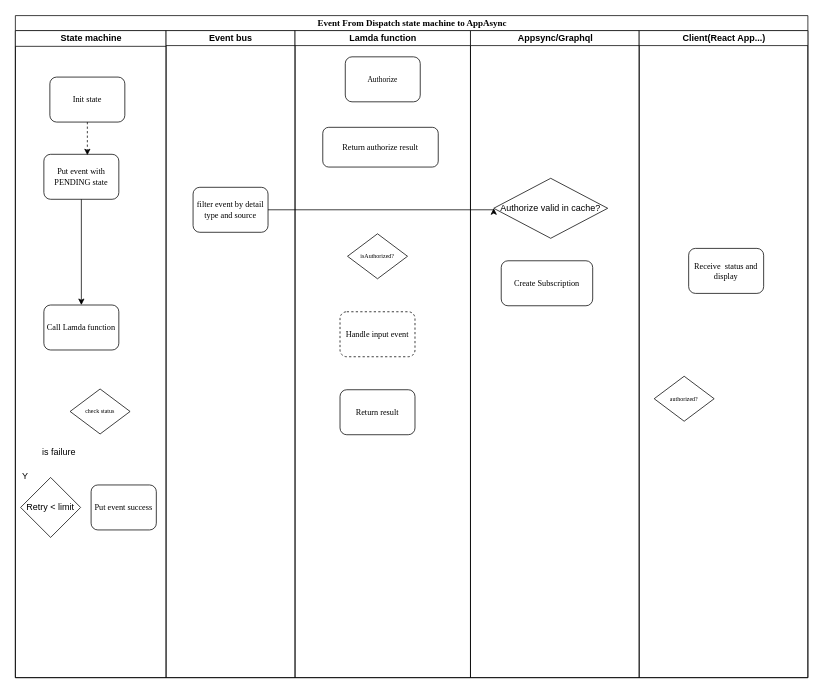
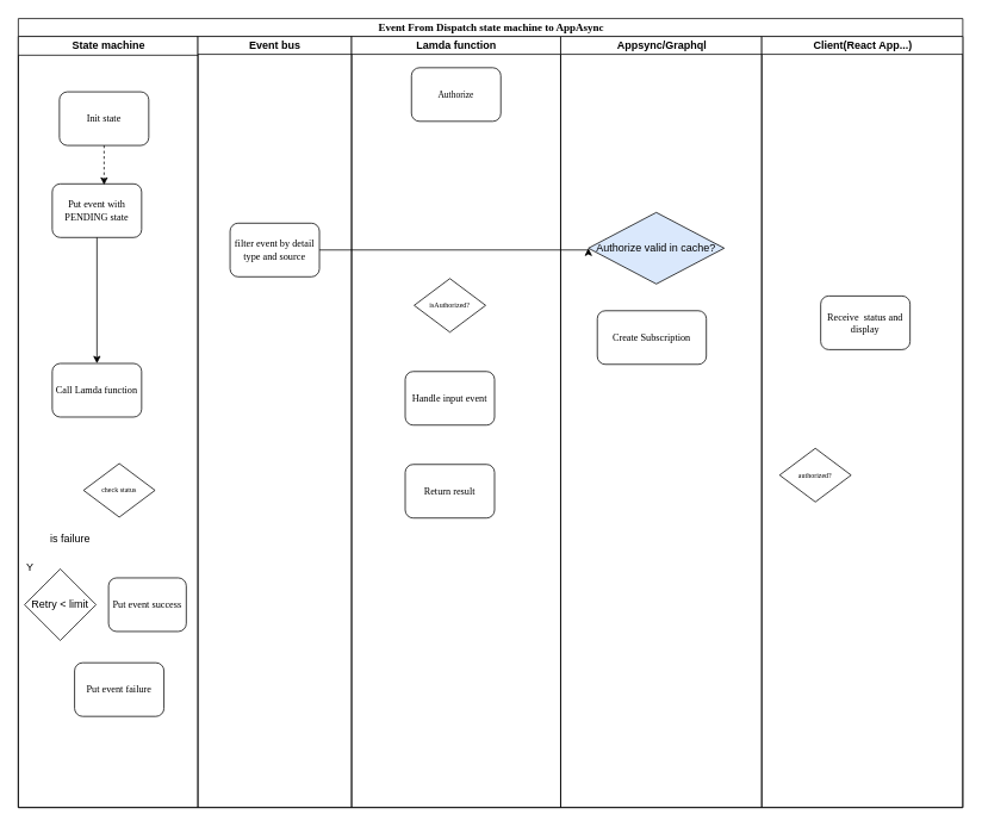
  <mxCell id="0" />
  <mxCell id="1" parent="0" />
  <mxCell id="2" value="&lt;font style=&quot;font-size: 12px;&quot;&gt;Event From Dispatch state machine to AppAsync&lt;/font&gt;" style="swimlane;html=1;childLayout=stackLayout;startSize=20;rounded=0;shadow=0;labelBackgroundColor=none;strokeWidth=1;fontFamily=Verdana;fontSize=8;align=center;" parent="1" vertex="1"><mxGeometry x="20" y="20" width="1057" height="883" as="geometry" /></mxCell>
  <mxCell id="3" value="State machine" style="swimlane;html=1;startSize=21;" parent="2" vertex="1"><mxGeometry y="20" width="201" height="863" as="geometry" /></mxCell>
  <mxCell id="4" value="&lt;span style=&quot;font-size: 11px;&quot;&gt;Init state&lt;/span&gt;" style="rounded=1;whiteSpace=wrap;html=1;shadow=0;labelBackgroundColor=none;strokeWidth=1;fontFamily=Verdana;fontSize=8;align=center;" parent="3" vertex="1"><mxGeometry x="46" y="62" width="100" height="60" as="geometry" /></mxCell>
  <mxCell id="5" value="&lt;font style=&quot;font-size: 11px;&quot;&gt;Put event with PENDING state&lt;/font&gt;" style="rounded=1;whiteSpace=wrap;html=1;shadow=0;labelBackgroundColor=none;strokeWidth=1;fontFamily=Verdana;fontSize=8;align=center;" vertex="1" parent="3"><mxGeometry x="38" y="165" width="100" height="60" as="geometry" /></mxCell>
  <mxCell id="6" value="&lt;font style=&quot;font-size: 11px;&quot;&gt;Call Lamda function&lt;/font&gt;" style="rounded=1;whiteSpace=wrap;html=1;shadow=0;labelBackgroundColor=none;strokeWidth=1;fontFamily=Verdana;fontSize=8;align=center;" vertex="1" parent="3"><mxGeometry x="38" y="366" width="100" height="60" as="geometry" /></mxCell>
  <mxCell id="7" value="check status" style="rhombus;whiteSpace=wrap;html=1;rounded=0;shadow=0;labelBackgroundColor=none;strokeWidth=1;fontFamily=Verdana;fontSize=8;align=center;" vertex="1" parent="3"><mxGeometry x="73" y="478" width="80" height="60" as="geometry" /></mxCell>
  <mxCell id="8" value="Retry &amp;lt; limit" style="rhombus;whiteSpace=wrap;html=1;" vertex="1" parent="3"><mxGeometry x="7" y="596" width="80" height="80" as="geometry" /></mxCell>
  <mxCell id="9" value="is failure" style="text;html=1;align=center;verticalAlign=middle;resizable=0;points=[];autosize=1;strokeColor=none;fillColor=none;" vertex="1" parent="3"><mxGeometry x="26" y="550" width="63" height="26" as="geometry" /></mxCell>
  <mxCell id="10" value="Y" style="text;html=1;align=center;verticalAlign=middle;resizable=0;points=[];autosize=1;strokeColor=none;fillColor=none;" vertex="1" parent="3"><mxGeometry y="582" width="26" height="26" as="geometry" /></mxCell>
+ <mxCell id="11" value="&lt;font style=&quot;font-size: 11px;&quot;&gt;Put event failure&lt;/font&gt;" style="rounded=1;whiteSpace=wrap;html=1;shadow=0;labelBackgroundColor=none;strokeWidth=1;fontFamily=Verdana;fontSize=8;align=center;" vertex="1" parent="3"><mxGeometry x="63" y="701" width="100" height="60" as="geometry" /></mxCell>
  <mxCell id="12" value="&lt;font style=&quot;font-size: 11px;&quot;&gt;Put event success&lt;/font&gt;" style="rounded=1;whiteSpace=wrap;html=1;shadow=0;labelBackgroundColor=none;strokeWidth=1;fontFamily=Verdana;fontSize=8;align=center;" vertex="1" parent="3"><mxGeometry x="101" y="606" width="87" height="60" as="geometry" /></mxCell>
  <mxCell id="13" style="edgeStyle=orthogonalEdgeStyle;rounded=0;orthogonalLoop=1;jettySize=auto;html=1;entryX=0.58;entryY=0.02;entryDx=0;entryDy=0;entryPerimeter=0;dashed=1;" edge="1" parent="3" source="4" target="5"><mxGeometry relative="1" as="geometry" /></mxCell>
  <mxCell id="14" value="Event bus" style="swimlane;html=1;startSize=20;" parent="2" vertex="1"><mxGeometry x="201" y="20" width="172" height="863" as="geometry" /></mxCell>
  <mxCell id="15" value="&lt;font style=&quot;font-size: 11px;&quot;&gt;filter event by detail type and source&lt;/font&gt;" style="rounded=1;whiteSpace=wrap;html=1;shadow=0;labelBackgroundColor=none;strokeWidth=1;fontFamily=Verdana;fontSize=8;align=center;" parent="14" vertex="1"><mxGeometry x="36" y="209" width="100" height="60" as="geometry" /></mxCell>
  <mxCell id="16" value="Lamda function" style="swimlane;html=1;startSize=20;" parent="2" vertex="1"><mxGeometry x="373" y="20" width="234" height="863" as="geometry" /></mxCell>
  <mxCell id="17" value="&lt;font style=&quot;font-size: 10px;&quot;&gt;Authorize&lt;/font&gt;" style="rounded=1;whiteSpace=wrap;html=1;shadow=0;labelBackgroundColor=none;strokeWidth=1;fontFamily=Verdana;fontSize=8;align=center;" parent="16" vertex="1"><mxGeometry x="67" y="35" width="100" height="60" as="geometry" /></mxCell>
- <mxCell id="18" value="&lt;font style=&quot;font-size: 11px;&quot;&gt;Handle input event&lt;/font&gt;" style="rounded=1;whiteSpace=wrap;html=1;shadow=0;labelBackgroundColor=none;strokeWidth=1;fontFamily=Verdana;fontSize=8;align=center;dashed=1;" parent="16" vertex="1"><mxGeometry x="60" y="375" width="100" height="60" as="geometry" /></mxCell>
- <mxCell id="19" value="&lt;font style=&quot;font-size: 11px;&quot;&gt;Return&amp;nbsp;authorize result&lt;/font&gt;" style="rounded=1;whiteSpace=wrap;html=1;shadow=0;labelBackgroundColor=none;strokeWidth=1;fontFamily=Verdana;fontSize=8;align=center;" parent="16" vertex="1"><mxGeometry x="37" y="129" width="154" height="53" as="geometry" /></mxCell>
+ <mxCell id="18" value="&lt;font style=&quot;font-size: 11px;&quot;&gt;Handle input event&lt;/font&gt;" style="rounded=1;whiteSpace=wrap;html=1;shadow=0;labelBackgroundColor=none;strokeWidth=1;fontFamily=Verdana;fontSize=8;align=center;" parent="16" vertex="1"><mxGeometry x="60" y="375" width="100" height="60" as="geometry" /></mxCell>
  <mxCell id="20" value="isAuthorized?" style="rhombus;whiteSpace=wrap;html=1;rounded=0;shadow=0;labelBackgroundColor=none;strokeWidth=1;fontFamily=Verdana;fontSize=8;align=center;" parent="16" vertex="1"><mxGeometry x="70" y="271" width="80" height="60" as="geometry" /></mxCell>
  <mxCell id="21" value="&lt;font style=&quot;font-size: 11px;&quot;&gt;Return result&lt;/font&gt;" style="rounded=1;whiteSpace=wrap;html=1;shadow=0;labelBackgroundColor=none;strokeWidth=1;fontFamily=Verdana;fontSize=8;align=center;" parent="16" vertex="1"><mxGeometry x="60" y="479" width="100" height="60" as="geometry" /></mxCell>
  <mxCell id="22" value="Appsync/Graphql" style="swimlane;html=1;startSize=20;" parent="2" vertex="1"><mxGeometry x="607" y="20" width="225" height="863" as="geometry" /></mxCell>
  <mxCell id="23" value="&lt;font style=&quot;font-size: 11px;&quot;&gt;Create&amp;nbsp;Subscription&lt;/font&gt;" style="rounded=1;whiteSpace=wrap;html=1;shadow=0;labelBackgroundColor=none;strokeWidth=1;fontFamily=Verdana;fontSize=8;align=center;" parent="22" vertex="1"><mxGeometry x="41" y="307" width="122" height="60" as="geometry" /></mxCell>
- <mxCell id="24" value="Authorize valid in cache?" style="rhombus;whiteSpace=wrap;html=1;" vertex="1" parent="22"><mxGeometry x="31" y="197" width="152" height="80" as="geometry" /></mxCell>
+ <mxCell id="24" value="Authorize valid in cache?" style="rhombus;whiteSpace=wrap;html=1;fillColor=#dae8fc;" vertex="1" parent="22"><mxGeometry x="31" y="197" width="152" height="80" as="geometry" /></mxCell>
  <mxCell id="25" value="Client(React App...)" style="swimlane;html=1;startSize=20;" vertex="1" parent="2"><mxGeometry x="832" y="20" width="225" height="863" as="geometry" /></mxCell>
  <mxCell id="26" value="&lt;font style=&quot;font-size: 11px;&quot;&gt;Receive&amp;nbsp; status and display&lt;/font&gt;" style="rounded=1;whiteSpace=wrap;html=1;shadow=0;labelBackgroundColor=none;strokeWidth=1;fontFamily=Verdana;fontSize=8;align=center;" vertex="1" parent="25"><mxGeometry x="66" y="290.5" width="100" height="60" as="geometry" /></mxCell>
  <mxCell id="27" value="authorized?" style="rhombus;whiteSpace=wrap;html=1;rounded=0;shadow=0;labelBackgroundColor=none;strokeWidth=1;fontFamily=Verdana;fontSize=8;align=center;" vertex="1" parent="25"><mxGeometry x="20" y="461" width="80" height="60" as="geometry" /></mxCell>
  <mxCell id="28" style="edgeStyle=orthogonalEdgeStyle;rounded=0;orthogonalLoop=1;jettySize=auto;html=1;" edge="1" parent="2" source="5" target="6"><mxGeometry relative="1" as="geometry" /></mxCell>
  <mxCell id="29" style="edgeStyle=orthogonalEdgeStyle;rounded=0;orthogonalLoop=1;jettySize=auto;html=1;entryX=0;entryY=0.5;entryDx=0;entryDy=0;" edge="1" parent="2" source="15" target="24"><mxGeometry relative="1" as="geometry"><Array as="points"><mxPoint x="638" y="259" /></Array></mxGeometry></mxCell>
